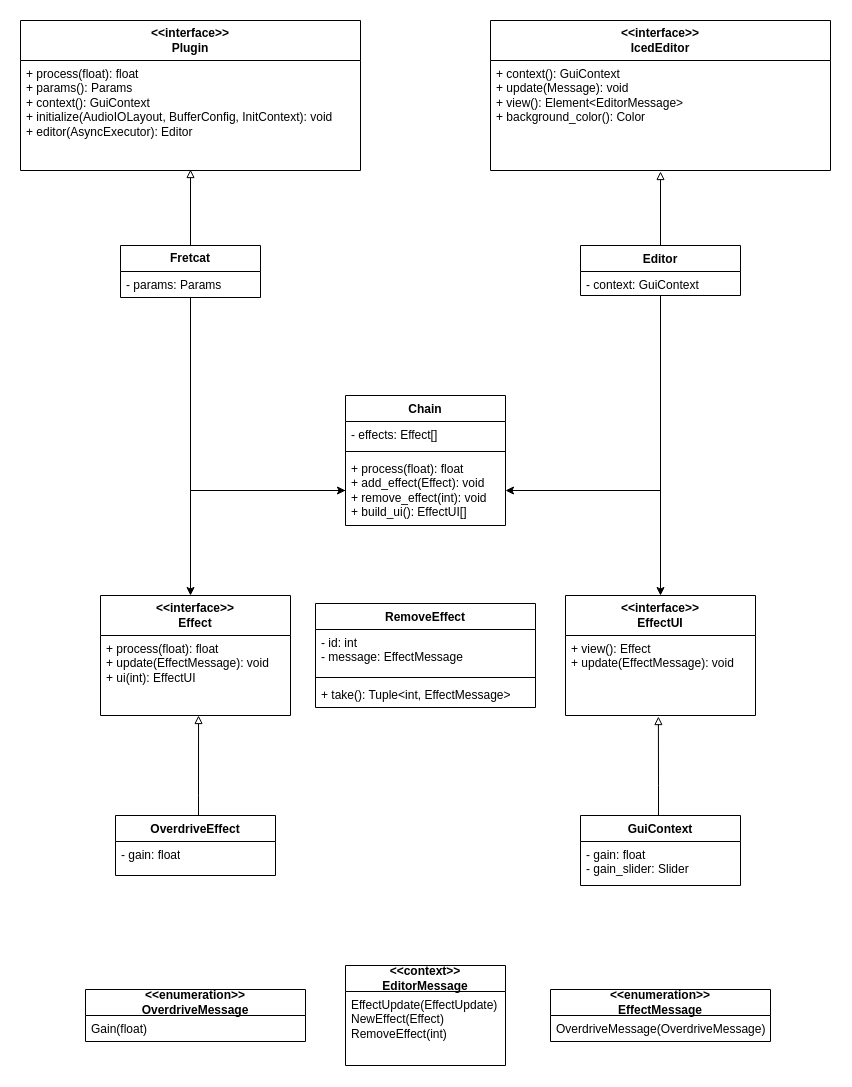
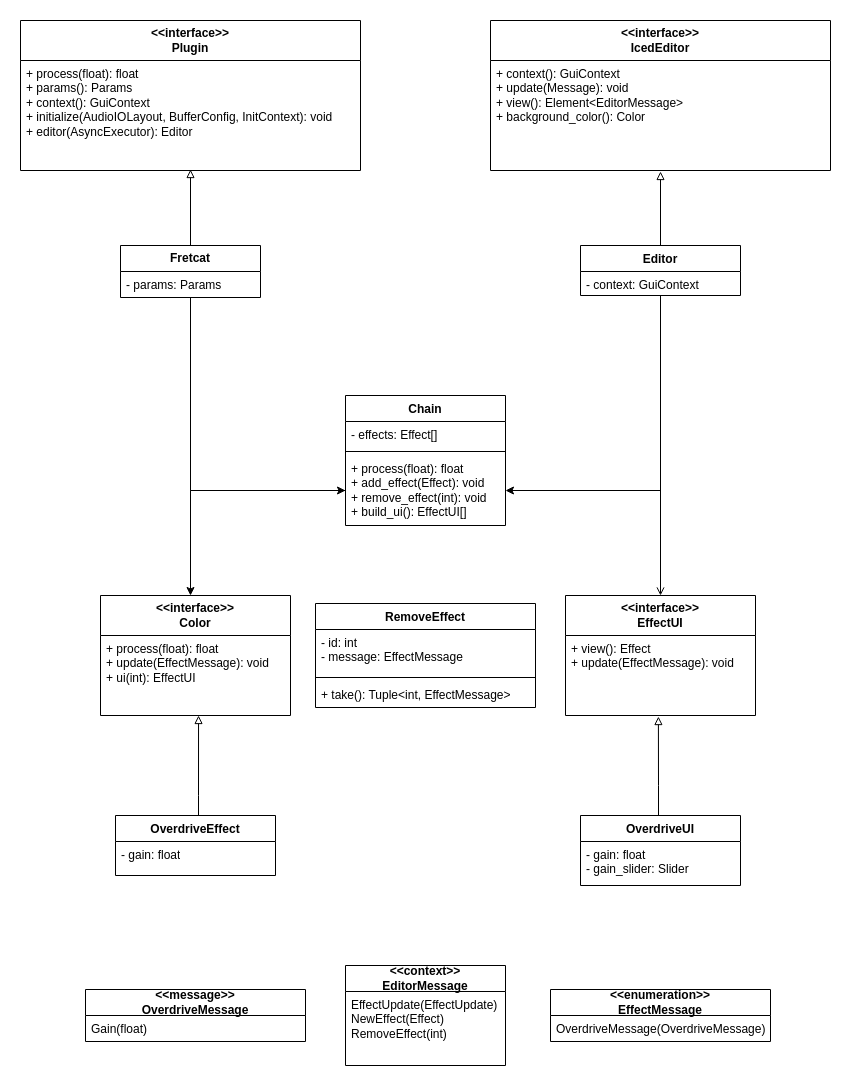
  <mxCell id="0" />
  <mxCell id="1" parent="0" />
- <mxCell id="2" value="&lt;div&gt;&lt;b&gt;&amp;lt;&amp;lt;interface&amp;gt;&amp;gt;&lt;/b&gt;&lt;/div&gt;&lt;div&gt;&lt;b&gt;Effect&lt;br&gt;&lt;/b&gt;&lt;/div&gt;" style="swimlane;fontStyle=0;childLayout=stackLayout;horizontal=1;startSize=40;fillColor=none;horizontalStack=0;resizeParent=1;resizeParentMax=0;resizeLast=0;collapsible=1;marginBottom=0;whiteSpace=wrap;html=1;" parent="1" vertex="1"><mxGeometry x="100" y="595" width="190" height="120" as="geometry" /></mxCell>
+ <mxCell id="2" value="&lt;div&gt;&lt;b&gt;&amp;lt;&amp;lt;interface&amp;gt;&amp;gt;&lt;/b&gt;&lt;/div&gt;&lt;div&gt;&lt;b&gt;Color&lt;br&gt;&lt;/b&gt;&lt;/div&gt;" style="swimlane;fontStyle=0;childLayout=stackLayout;horizontal=1;startSize=40;fillColor=none;horizontalStack=0;resizeParent=1;resizeParentMax=0;resizeLast=0;collapsible=1;marginBottom=0;whiteSpace=wrap;html=1;" parent="1" vertex="1"><mxGeometry x="100" y="595" width="190" height="120" as="geometry" /></mxCell>
  <mxCell id="3" value="&lt;div&gt;+ process(float): float&lt;/div&gt;&lt;div&gt;+ update(EffectMessage): void&lt;br&gt;&lt;/div&gt;&lt;div&gt;+ ui(int): EffectUI&lt;br&gt;&lt;/div&gt;" style="text;strokeColor=none;fillColor=none;align=left;verticalAlign=top;spacingLeft=4;spacingRight=4;overflow=hidden;rotatable=0;points=[[0,0.5],[1,0.5]];portConstraint=eastwest;whiteSpace=wrap;html=1;" parent="2" vertex="1"><mxGeometry y="40" width="190" height="80" as="geometry" /></mxCell>
  <mxCell id="4" value="&lt;div&gt;&lt;b&gt;&amp;lt;&amp;lt;interface&amp;gt;&amp;gt;&lt;/b&gt;&lt;/div&gt;&lt;div&gt;&lt;b&gt;Plugin&lt;br&gt;&lt;/b&gt;&lt;/div&gt;" style="swimlane;fontStyle=0;childLayout=stackLayout;horizontal=1;startSize=40;fillColor=none;horizontalStack=0;resizeParent=1;resizeParentMax=0;resizeLast=0;collapsible=1;marginBottom=0;whiteSpace=wrap;html=1;" vertex="1" parent="1"><mxGeometry x="20" y="20" width="340" height="150" as="geometry" /></mxCell>
  <mxCell id="5" value="&lt;div&gt;+ process(float): float&lt;/div&gt;&lt;div&gt;+ params(): Params&lt;br&gt;&lt;/div&gt;&lt;div&gt;+ context(): GuiContext&lt;/div&gt;&lt;div&gt;+ initialize(AudioIOLayout, BufferConfig, InitContext): void&lt;br&gt;&lt;/div&gt;&lt;div&gt;+ editor(AsyncExecutor): Editor&lt;br&gt;&lt;/div&gt;" style="text;strokeColor=none;fillColor=none;align=left;verticalAlign=top;spacingLeft=4;spacingRight=4;overflow=hidden;rotatable=0;points=[[0,0.5],[1,0.5]];portConstraint=eastwest;whiteSpace=wrap;html=1;" vertex="1" parent="4"><mxGeometry y="40" width="340" height="110" as="geometry" /></mxCell>
  <mxCell id="6" style="edgeStyle=orthogonalEdgeStyle;rounded=0;orthogonalLoop=1;jettySize=auto;html=1;entryX=0;entryY=0.5;entryDx=0;entryDy=0;" edge="1" parent="1" source="8" target="31"><mxGeometry relative="1" as="geometry" /></mxCell>
  <mxCell id="7" style="edgeStyle=orthogonalEdgeStyle;rounded=0;orthogonalLoop=1;jettySize=auto;html=1;entryX=0.5;entryY=0.991;entryDx=0;entryDy=0;entryPerimeter=0;endArrow=block;endFill=0;" edge="1" parent="1" source="8" target="5"><mxGeometry relative="1" as="geometry" /></mxCell>
  <mxCell id="8" value="&lt;b&gt;Fretcat&lt;/b&gt;" style="swimlane;fontStyle=0;childLayout=stackLayout;horizontal=1;startSize=26;fillColor=none;horizontalStack=0;resizeParent=1;resizeParentMax=0;resizeLast=0;collapsible=1;marginBottom=0;whiteSpace=wrap;html=1;swimlaneLine=1;rounded=0;" vertex="1" parent="1"><mxGeometry x="120" y="245" width="140" height="52" as="geometry" /></mxCell>
  <mxCell id="9" value="- params: Params" style="text;strokeColor=none;fillColor=none;align=left;verticalAlign=top;spacingLeft=4;spacingRight=4;overflow=hidden;rotatable=0;points=[[0,0.5],[1,0.5]];portConstraint=eastwest;whiteSpace=wrap;html=1;" vertex="1" parent="8"><mxGeometry y="26" width="140" height="26" as="geometry" /></mxCell>
  <mxCell id="10" value="&lt;div&gt;&lt;b&gt;&amp;lt;&amp;lt;interface&amp;gt;&amp;gt;&lt;/b&gt;&lt;/div&gt;&lt;div&gt;&lt;b&gt;EffectUI&lt;br&gt;&lt;/b&gt;&lt;/div&gt;" style="swimlane;fontStyle=0;childLayout=stackLayout;horizontal=1;startSize=40;fillColor=none;horizontalStack=0;resizeParent=1;resizeParentMax=0;resizeLast=0;collapsible=1;marginBottom=0;whiteSpace=wrap;html=1;" vertex="1" parent="1"><mxGeometry x="565" y="595" width="190" height="120" as="geometry" /></mxCell>
  <mxCell id="11" value="&lt;div&gt;+ view(): Effect&lt;/div&gt;&lt;div&gt;+ update(EffectMessage): void&lt;br&gt;&lt;/div&gt;" style="text;strokeColor=none;fillColor=none;align=left;verticalAlign=top;spacingLeft=4;spacingRight=4;overflow=hidden;rotatable=0;points=[[0,0.5],[1,0.5]];portConstraint=eastwest;whiteSpace=wrap;html=1;" vertex="1" parent="10"><mxGeometry y="40" width="190" height="80" as="geometry" /></mxCell>
- <mxCell id="12" style="edgeStyle=orthogonalEdgeStyle;rounded=0;orthogonalLoop=1;jettySize=auto;html=1;entryX=0.5;entryY=0;entryDx=0;entryDy=0;" edge="1" parent="1" source="15" target="10"><mxGeometry relative="1" as="geometry" /></mxCell>
+ <mxCell id="12" style="edgeStyle=orthogonalEdgeStyle;rounded=0;orthogonalLoop=1;jettySize=auto;html=1;entryX=0.5;entryY=0;entryDx=0;entryDy=0;endArrow=open;" edge="1" parent="1" source="15" target="10"><mxGeometry relative="1" as="geometry" /></mxCell>
  <mxCell id="13" style="edgeStyle=orthogonalEdgeStyle;rounded=0;orthogonalLoop=1;jettySize=auto;html=1;entryX=1;entryY=0.5;entryDx=0;entryDy=0;" edge="1" parent="1" source="15" target="31"><mxGeometry relative="1" as="geometry" /></mxCell>
  <mxCell id="14" style="edgeStyle=orthogonalEdgeStyle;rounded=0;orthogonalLoop=1;jettySize=auto;html=1;entryX=0.5;entryY=1.009;entryDx=0;entryDy=0;entryPerimeter=0;endArrow=block;endFill=0;" edge="1" parent="1" source="15" target="19"><mxGeometry relative="1" as="geometry" /></mxCell>
  <mxCell id="15" value="Editor" style="swimlane;fontStyle=1;align=center;verticalAlign=top;childLayout=stackLayout;horizontal=1;startSize=26;horizontalStack=0;resizeParent=1;resizeParentMax=0;resizeLast=0;collapsible=1;marginBottom=0;whiteSpace=wrap;html=1;" vertex="1" parent="1"><mxGeometry x="580" y="245" width="160" height="50" as="geometry" /></mxCell>
  <mxCell id="16" value="&lt;div&gt;- context: GuiContext&lt;/div&gt;" style="text;strokeColor=none;fillColor=none;align=left;verticalAlign=top;spacingLeft=4;spacingRight=4;overflow=hidden;rotatable=0;points=[[0,0.5],[1,0.5]];portConstraint=eastwest;whiteSpace=wrap;html=1;" vertex="1" parent="15"><mxGeometry y="26" width="160" height="24" as="geometry" /></mxCell>
  <mxCell id="17" value="" style="line;strokeWidth=1;fillColor=none;align=left;verticalAlign=middle;spacingTop=-1;spacingLeft=3;spacingRight=3;rotatable=0;labelPosition=right;points=[];portConstraint=eastwest;strokeColor=none;" vertex="1" parent="15"><mxGeometry y="50" width="160" as="geometry" /></mxCell>
  <mxCell id="18" value="&lt;div&gt;&lt;b&gt;&amp;lt;&amp;lt;interface&amp;gt;&amp;gt;&lt;/b&gt;&lt;/div&gt;&lt;div&gt;&lt;b&gt;IcedEditor&lt;br&gt;&lt;/b&gt;&lt;/div&gt;" style="swimlane;fontStyle=0;childLayout=stackLayout;horizontal=1;startSize=40;fillColor=none;horizontalStack=0;resizeParent=1;resizeParentMax=0;resizeLast=0;collapsible=1;marginBottom=0;whiteSpace=wrap;html=1;" vertex="1" parent="1"><mxGeometry x="490" y="20" width="340" height="150" as="geometry" /></mxCell>
  <mxCell id="19" value="&lt;div&gt;+ context(): GuiContext&lt;/div&gt;&lt;div&gt;+ update(Message): void&lt;br&gt;&lt;/div&gt;&lt;div&gt;+ view(): Element&amp;lt;EditorMessage&amp;gt;&lt;br&gt;&lt;/div&gt;&lt;div&gt;+ background_color(): Color&lt;br&gt;&lt;/div&gt;" style="text;strokeColor=none;fillColor=none;align=left;verticalAlign=top;spacingLeft=4;spacingRight=4;overflow=hidden;rotatable=0;points=[[0,0.5],[1,0.5]];portConstraint=eastwest;whiteSpace=wrap;html=1;" vertex="1" parent="18"><mxGeometry y="40" width="340" height="110" as="geometry" /></mxCell>
  <mxCell id="20" value="&lt;div&gt;&lt;b&gt;&amp;lt;&amp;lt;context&amp;gt;&amp;gt;&lt;/b&gt;&lt;/div&gt;&lt;div&gt;&lt;b&gt;EditorMessage&lt;br&gt;&lt;/b&gt;&lt;/div&gt;" style="swimlane;fontStyle=0;childLayout=stackLayout;horizontal=1;startSize=26;fillColor=none;horizontalStack=0;resizeParent=1;resizeParentMax=0;resizeLast=0;collapsible=1;marginBottom=0;whiteSpace=wrap;html=1;" vertex="1" parent="1"><mxGeometry x="345" y="965" width="160" height="100" as="geometry" /></mxCell>
  <mxCell id="21" value="&lt;div&gt;EffectUpdate(EffectUpdate)&lt;/div&gt;&lt;div&gt;NewEffect(Effect)&lt;/div&gt;&lt;div&gt;RemoveEffect(int)&lt;br&gt;&lt;/div&gt;" style="text;strokeColor=none;fillColor=none;align=left;verticalAlign=top;spacingLeft=4;spacingRight=4;overflow=hidden;rotatable=0;points=[[0,0.5],[1,0.5]];portConstraint=eastwest;whiteSpace=wrap;html=1;" vertex="1" parent="20"><mxGeometry y="26" width="160" height="74" as="geometry" /></mxCell>
  <mxCell id="22" value="&lt;div&gt;&lt;b&gt;&amp;lt;&amp;lt;enumeration&amp;gt;&amp;gt;&lt;/b&gt;&lt;/div&gt;&lt;div&gt;&lt;b&gt;EffectMessage&lt;br&gt;&lt;/b&gt;&lt;/div&gt;" style="swimlane;fontStyle=0;childLayout=stackLayout;horizontal=1;startSize=26;fillColor=none;horizontalStack=0;resizeParent=1;resizeParentMax=0;resizeLast=0;collapsible=1;marginBottom=0;whiteSpace=wrap;html=1;" vertex="1" parent="1"><mxGeometry x="550" y="989" width="220" height="52" as="geometry" /></mxCell>
  <mxCell id="23" value="OverdriveMessage(OverdriveMessage)" style="text;strokeColor=none;fillColor=none;align=left;verticalAlign=top;spacingLeft=4;spacingRight=4;overflow=hidden;rotatable=0;points=[[0,0.5],[1,0.5]];portConstraint=eastwest;whiteSpace=wrap;html=1;" vertex="1" parent="22"><mxGeometry y="26" width="220" height="26" as="geometry" /></mxCell>
  <mxCell id="24" value="RemoveEffect" style="swimlane;fontStyle=1;align=center;verticalAlign=top;childLayout=stackLayout;horizontal=1;startSize=26;horizontalStack=0;resizeParent=1;resizeParentMax=0;resizeLast=0;collapsible=1;marginBottom=0;whiteSpace=wrap;html=1;" vertex="1" parent="1"><mxGeometry x="315" y="603" width="220" height="104" as="geometry" /></mxCell>
  <mxCell id="25" value="&lt;div&gt;- id: int&lt;/div&gt;- message: EffectMessage" style="text;strokeColor=none;fillColor=none;align=left;verticalAlign=top;spacingLeft=4;spacingRight=4;overflow=hidden;rotatable=0;points=[[0,0.5],[1,0.5]];portConstraint=eastwest;whiteSpace=wrap;html=1;" vertex="1" parent="24"><mxGeometry y="26" width="220" height="44" as="geometry" /></mxCell>
  <mxCell id="26" value="" style="line;strokeWidth=1;fillColor=none;align=left;verticalAlign=middle;spacingTop=-1;spacingLeft=3;spacingRight=3;rotatable=0;labelPosition=right;points=[];portConstraint=eastwest;strokeColor=inherit;" vertex="1" parent="24"><mxGeometry y="70" width="220" height="8" as="geometry" /></mxCell>
  <mxCell id="27" value="+ take(): Tuple&amp;lt;int, EffectMessage&amp;gt;" style="text;strokeColor=none;fillColor=none;align=left;verticalAlign=top;spacingLeft=4;spacingRight=4;overflow=hidden;rotatable=0;points=[[0,0.5],[1,0.5]];portConstraint=eastwest;whiteSpace=wrap;html=1;" vertex="1" parent="24"><mxGeometry y="78" width="220" height="26" as="geometry" /></mxCell>
  <mxCell id="28" value="Chain" style="swimlane;fontStyle=1;align=center;verticalAlign=top;childLayout=stackLayout;horizontal=1;startSize=26;horizontalStack=0;resizeParent=1;resizeParentMax=0;resizeLast=0;collapsible=1;marginBottom=0;whiteSpace=wrap;html=1;" vertex="1" parent="1"><mxGeometry x="345" y="395" width="160" height="130" as="geometry" /></mxCell>
  <mxCell id="29" value="- effects: Effect[]" style="text;strokeColor=none;fillColor=none;align=left;verticalAlign=top;spacingLeft=4;spacingRight=4;overflow=hidden;rotatable=0;points=[[0,0.5],[1,0.5]];portConstraint=eastwest;whiteSpace=wrap;html=1;" vertex="1" parent="28"><mxGeometry y="26" width="160" height="26" as="geometry" /></mxCell>
  <mxCell id="30" value="" style="line;strokeWidth=1;fillColor=none;align=left;verticalAlign=middle;spacingTop=-1;spacingLeft=3;spacingRight=3;rotatable=0;labelPosition=right;points=[];portConstraint=eastwest;strokeColor=inherit;" vertex="1" parent="28"><mxGeometry y="52" width="160" height="8" as="geometry" /></mxCell>
  <mxCell id="31" value="&lt;div&gt;+ process(float): float&lt;/div&gt;&lt;div&gt;+ add_effect(Effect): void&lt;/div&gt;&lt;div&gt;+ remove_effect(int): void&lt;br&gt;&lt;/div&gt;&lt;div&gt;+ build_ui(): EffectUI[]&lt;br&gt;&lt;/div&gt;" style="text;strokeColor=none;fillColor=none;align=left;verticalAlign=top;spacingLeft=4;spacingRight=4;overflow=hidden;rotatable=0;points=[[0,0.5],[1,0.5]];portConstraint=eastwest;whiteSpace=wrap;html=1;" vertex="1" parent="28"><mxGeometry y="60" width="160" height="70" as="geometry" /></mxCell>
  <mxCell id="32" style="edgeStyle=orthogonalEdgeStyle;rounded=0;orthogonalLoop=1;jettySize=auto;html=1;" edge="1" parent="1" source="31" target="2"><mxGeometry relative="1" as="geometry"><Array as="points"><mxPoint x="190" y="490" /></Array></mxGeometry></mxCell>
  <mxCell id="33" style="edgeStyle=orthogonalEdgeStyle;rounded=0;orthogonalLoop=1;jettySize=auto;html=1;entryX=0.516;entryY=1;entryDx=0;entryDy=0;entryPerimeter=0;endArrow=block;endFill=0;" edge="1" parent="1" source="34" target="3"><mxGeometry relative="1" as="geometry"><Array as="points"><mxPoint x="198" y="795" /><mxPoint x="198" y="795" /></Array></mxGeometry></mxCell>
  <mxCell id="34" value="OverdriveEffect" style="swimlane;fontStyle=1;align=center;verticalAlign=top;childLayout=stackLayout;horizontal=1;startSize=26;horizontalStack=0;resizeParent=1;resizeParentMax=0;resizeLast=0;collapsible=1;marginBottom=0;whiteSpace=wrap;html=1;" vertex="1" parent="1"><mxGeometry x="115" y="815" width="160" height="60" as="geometry" /></mxCell>
  <mxCell id="35" value="- gain: float" style="text;strokeColor=none;fillColor=none;align=left;verticalAlign=top;spacingLeft=4;spacingRight=4;overflow=hidden;rotatable=0;points=[[0,0.5],[1,0.5]];portConstraint=eastwest;whiteSpace=wrap;html=1;" vertex="1" parent="34"><mxGeometry y="26" width="160" height="26" as="geometry" /></mxCell>
  <mxCell id="36" value="" style="line;strokeWidth=1;fillColor=none;align=left;verticalAlign=middle;spacingTop=-1;spacingLeft=3;spacingRight=3;rotatable=0;labelPosition=right;points=[];portConstraint=eastwest;strokeColor=none;" vertex="1" parent="34"><mxGeometry y="52" width="160" height="8" as="geometry" /></mxCell>
- <mxCell id="37" value="&lt;div&gt;&lt;b&gt;&amp;lt;&amp;lt;enumeration&amp;gt;&amp;gt;&lt;/b&gt;&lt;/div&gt;&lt;b&gt;OverdriveMessage&lt;/b&gt;" style="swimlane;fontStyle=0;childLayout=stackLayout;horizontal=1;startSize=26;fillColor=none;horizontalStack=0;resizeParent=1;resizeParentMax=0;resizeLast=0;collapsible=1;marginBottom=0;whiteSpace=wrap;html=1;" vertex="1" parent="1"><mxGeometry x="85" y="989" width="220" height="52" as="geometry" /></mxCell>
+ <mxCell id="37" value="&lt;div&gt;&lt;b&gt;&amp;lt;&amp;lt;message&amp;gt;&amp;gt;&lt;/b&gt;&lt;/div&gt;&lt;b&gt;OverdriveMessage&lt;/b&gt;" style="swimlane;fontStyle=0;childLayout=stackLayout;horizontal=1;startSize=26;fillColor=none;horizontalStack=0;resizeParent=1;resizeParentMax=0;resizeLast=0;collapsible=1;marginBottom=0;whiteSpace=wrap;html=1;" vertex="1" parent="1"><mxGeometry x="85" y="989" width="220" height="52" as="geometry" /></mxCell>
  <mxCell id="38" value="Gain(float)" style="text;strokeColor=none;fillColor=none;align=left;verticalAlign=top;spacingLeft=4;spacingRight=4;overflow=hidden;rotatable=0;points=[[0,0.5],[1,0.5]];portConstraint=eastwest;whiteSpace=wrap;html=1;" vertex="1" parent="37"><mxGeometry y="26" width="220" height="26" as="geometry" /></mxCell>
  <mxCell id="39" style="edgeStyle=orthogonalEdgeStyle;rounded=0;orthogonalLoop=1;jettySize=auto;html=1;entryX=0.489;entryY=1.013;entryDx=0;entryDy=0;entryPerimeter=0;endArrow=block;endFill=0;" edge="1" parent="1" source="40" target="11"><mxGeometry relative="1" as="geometry"><Array as="points"><mxPoint x="658" y="785" /><mxPoint x="658" y="785" /></Array></mxGeometry></mxCell>
- <mxCell id="40" value="GuiContext" style="swimlane;fontStyle=1;align=center;verticalAlign=top;childLayout=stackLayout;horizontal=1;startSize=26;horizontalStack=0;resizeParent=1;resizeParentMax=0;resizeLast=0;collapsible=1;marginBottom=0;whiteSpace=wrap;html=1;" vertex="1" parent="1"><mxGeometry x="580" y="815" width="160" height="70" as="geometry" /></mxCell>
+ <mxCell id="40" value="OverdriveUI" style="swimlane;fontStyle=1;align=center;verticalAlign=top;childLayout=stackLayout;horizontal=1;startSize=26;horizontalStack=0;resizeParent=1;resizeParentMax=0;resizeLast=0;collapsible=1;marginBottom=0;whiteSpace=wrap;html=1;" vertex="1" parent="1"><mxGeometry x="580" y="815" width="160" height="70" as="geometry" /></mxCell>
  <mxCell id="41" value="&lt;div&gt;- gain: float&lt;/div&gt;&lt;div&gt;- gain_slider: Slider&lt;br&gt;&lt;/div&gt;" style="text;strokeColor=none;fillColor=none;align=left;verticalAlign=top;spacingLeft=4;spacingRight=4;overflow=hidden;rotatable=0;points=[[0,0.5],[1,0.5]];portConstraint=eastwest;whiteSpace=wrap;html=1;" vertex="1" parent="40"><mxGeometry y="26" width="160" height="44" as="geometry" /></mxCell>
